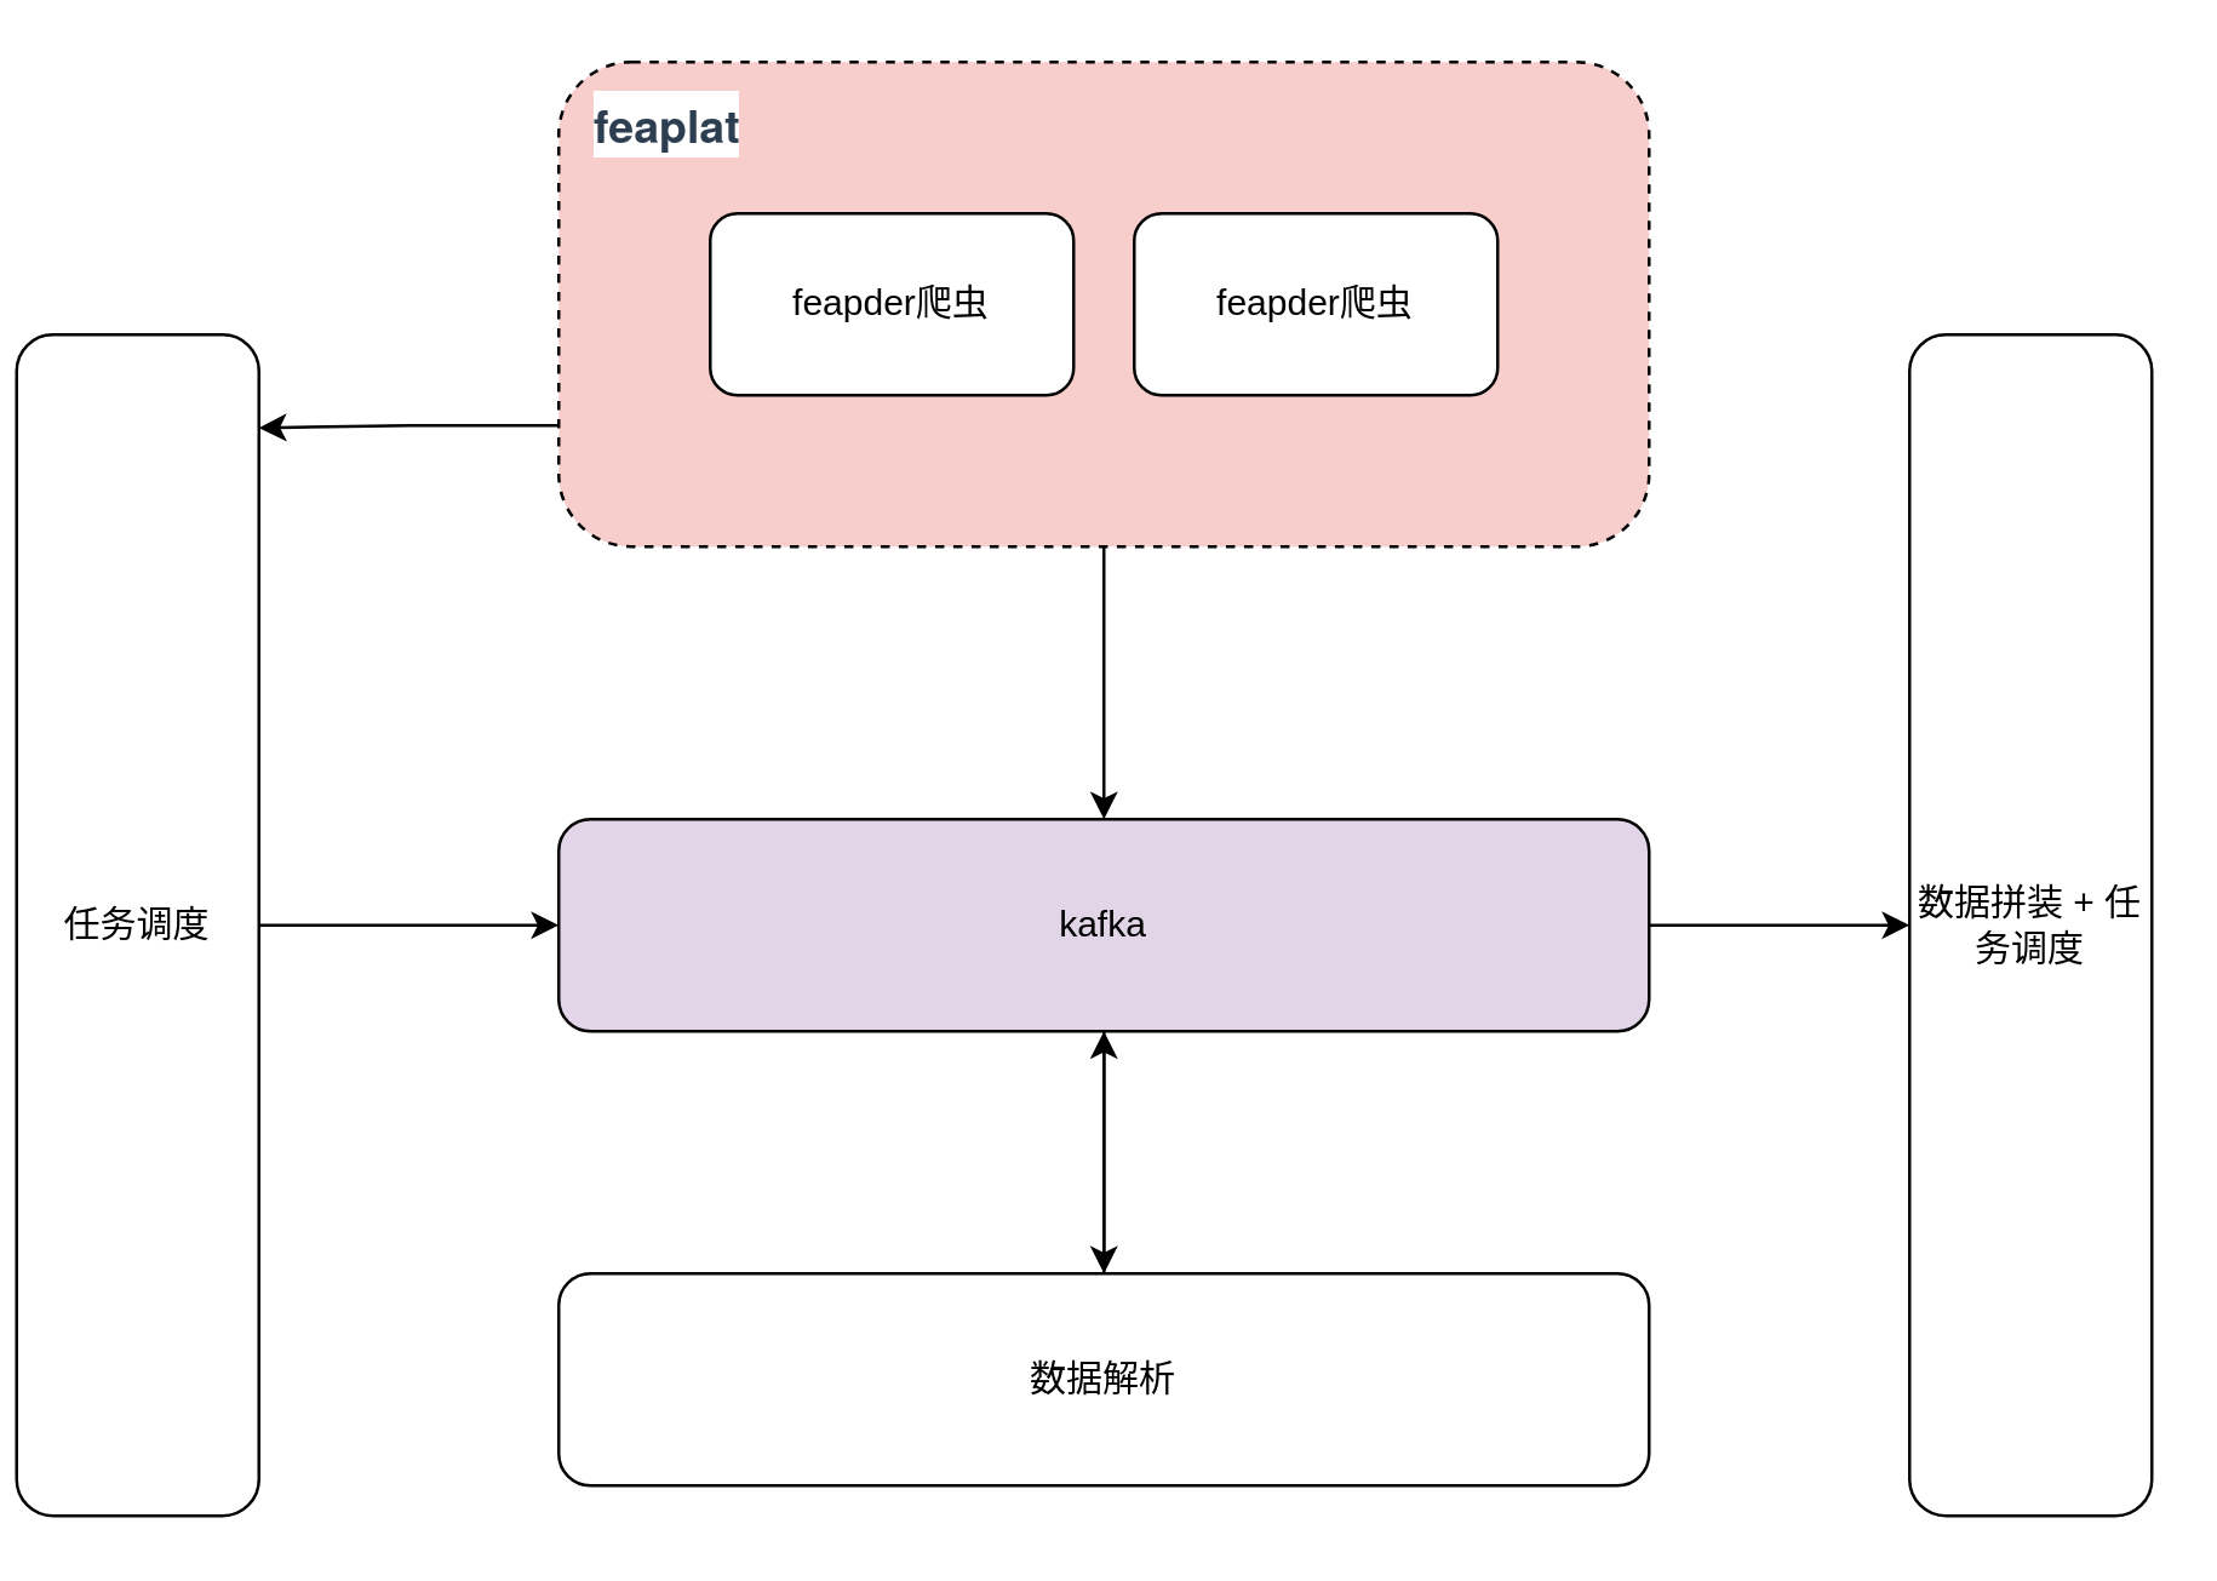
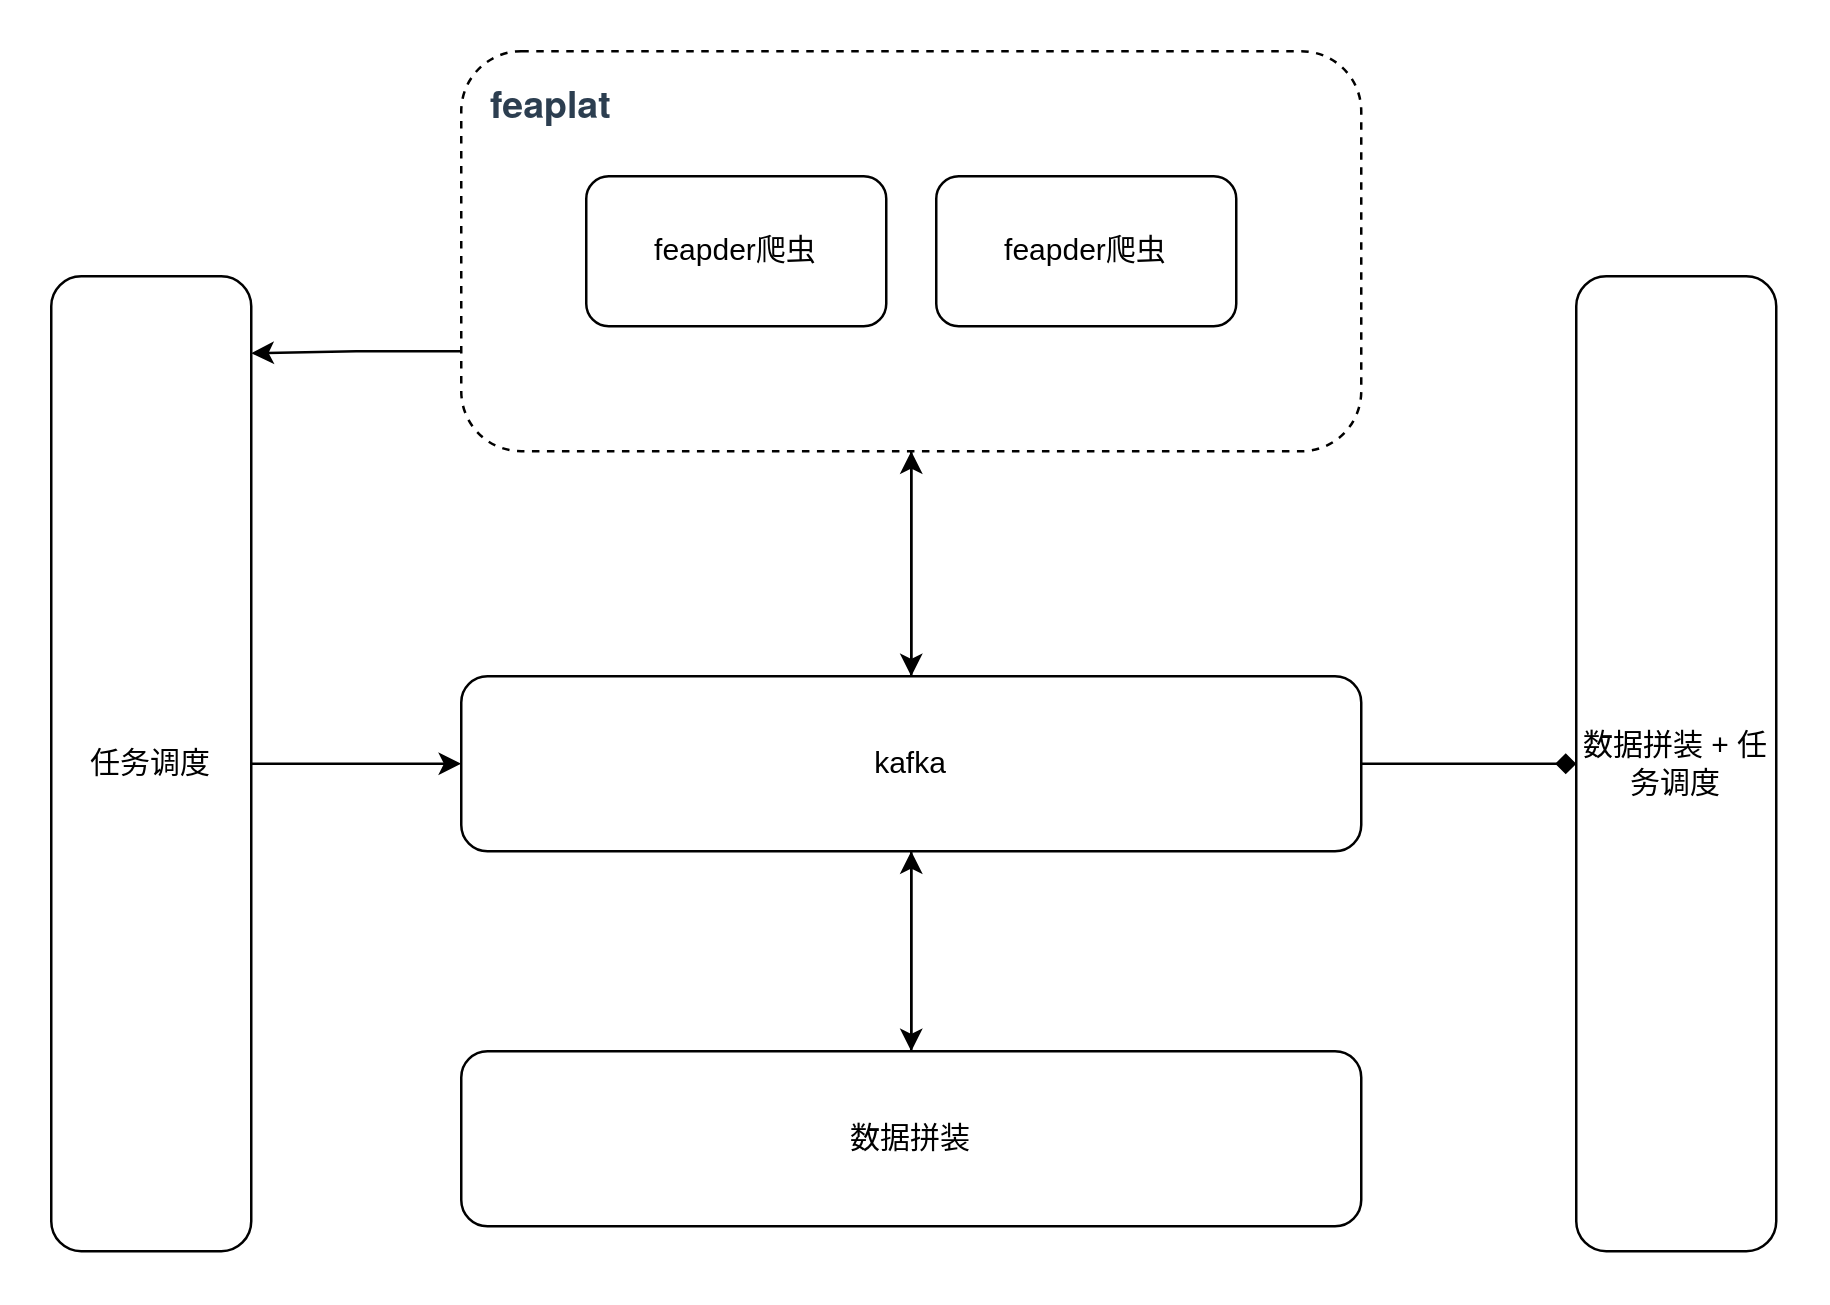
  <mxCell id="0" />
  <mxCell id="1" parent="0" />
  <mxCell id="2" style="edgeStyle=orthogonalEdgeStyle;rounded=0;orthogonalLoop=1;jettySize=auto;html=1;" edge="1" parent="1" source="4"><mxGeometry relative="1" as="geometry"><mxPoint x="364" y="270" as="targetPoint" /></mxGeometry></mxCell>
  <mxCell id="3" style="edgeStyle=orthogonalEdgeStyle;rounded=0;orthogonalLoop=1;jettySize=auto;html=1;exitX=0;exitY=0.75;exitDx=0;exitDy=0;entryX=1;entryY=0.079;entryDx=0;entryDy=0;entryPerimeter=0;" edge="1" parent="1" source="4" target="12"><mxGeometry relative="1" as="geometry" /></mxCell>
- <mxCell id="4" value="&lt;span style=&quot;box-sizing: border-box ; color: rgb(44 , 62 , 80) ; font-weight: 600 ; font-family: &amp;quot;source sans pro&amp;quot; , &amp;quot;helvetica neue&amp;quot; , &amp;quot;arial&amp;quot; , sans-serif ; font-size: 15px ; word-spacing: 0.8px ; background-color: rgb(255 , 255 , 255)&quot;&gt;feaplat&lt;/span&gt;" style="rounded=1;whiteSpace=wrap;html=1;dashed=1;align=left;verticalAlign=top;labelPosition=center;verticalLabelPosition=middle;spacingTop=5;spacingLeft=10;fillColor=#f8cecc;" parent="1" vertex="1"><mxGeometry x="184" y="20" width="360" height="160" as="geometry" /></mxCell>
+ <mxCell id="4" value="&lt;span style=&quot;box-sizing: border-box ; color: rgb(44 , 62 , 80) ; font-weight: 600 ; font-family: &amp;quot;source sans pro&amp;quot; , &amp;quot;helvetica neue&amp;quot; , &amp;quot;arial&amp;quot; , sans-serif ; font-size: 15px ; word-spacing: 0.8px ; background-color: rgb(255 , 255 , 255)&quot;&gt;feaplat&lt;/span&gt;" style="rounded=1;whiteSpace=wrap;html=1;dashed=1;align=left;verticalAlign=top;labelPosition=center;verticalLabelPosition=middle;spacingTop=5;spacingLeft=10;" parent="1" vertex="1"><mxGeometry x="184" y="20" width="360" height="160" as="geometry" /></mxCell>
  <mxCell id="5" value="feapder爬虫" style="rounded=1;whiteSpace=wrap;html=1;" parent="1" vertex="1"><mxGeometry x="234" y="70" width="120" height="60" as="geometry" /></mxCell>
  <mxCell id="6" value="feapder爬虫" style="rounded=1;whiteSpace=wrap;html=1;" parent="1" vertex="1"><mxGeometry x="374" y="70" width="120" height="60" as="geometry" /></mxCell>
+ <mxCell id="7" style="edgeStyle=orthogonalEdgeStyle;rounded=0;orthogonalLoop=1;jettySize=auto;html=1;entryX=0.5;entryY=1;entryDx=0;entryDy=0;" edge="1" parent="1" source="10" target="4"><mxGeometry relative="1" as="geometry"><Array as="points"><mxPoint x="364" y="230" /><mxPoint x="364" y="230" /></Array></mxGeometry></mxCell>
  <mxCell id="8" style="edgeStyle=orthogonalEdgeStyle;rounded=0;orthogonalLoop=1;jettySize=auto;html=1;entryX=0.5;entryY=0;entryDx=0;entryDy=0;" edge="1" parent="1" source="10" target="14"><mxGeometry relative="1" as="geometry" /></mxCell>
- <mxCell id="9" style="edgeStyle=orthogonalEdgeStyle;rounded=0;orthogonalLoop=1;jettySize=auto;html=1;exitX=1;exitY=0.5;exitDx=0;exitDy=0;entryX=0;entryY=0.5;entryDx=0;entryDy=0;" edge="1" parent="1" source="10" target="15"><mxGeometry relative="1" as="geometry" /></mxCell>
- <mxCell id="10" value="kafka" style="rounded=1;whiteSpace=wrap;html=1;fillColor=#e1d5e7;" vertex="1" parent="1"><mxGeometry x="184" y="270" width="360" height="70" as="geometry" /></mxCell>
+ <mxCell id="9" style="edgeStyle=orthogonalEdgeStyle;rounded=0;orthogonalLoop=1;jettySize=auto;html=1;exitX=1;exitY=0.5;exitDx=0;exitDy=0;entryX=0;entryY=0.5;entryDx=0;entryDy=0;endArrow=diamond;" edge="1" parent="1" source="10" target="15"><mxGeometry relative="1" as="geometry" /></mxCell>
+ <mxCell id="10" value="kafka" style="rounded=1;whiteSpace=wrap;html=1;" vertex="1" parent="1"><mxGeometry x="184" y="270" width="360" height="70" as="geometry" /></mxCell>
  <mxCell id="11" style="edgeStyle=orthogonalEdgeStyle;rounded=0;orthogonalLoop=1;jettySize=auto;html=1;entryX=0;entryY=0.5;entryDx=0;entryDy=0;" edge="1" parent="1" source="12" target="10"><mxGeometry relative="1" as="geometry" /></mxCell>
- <mxCell id="12" value="任务调度" style="rounded=1;whiteSpace=wrap;html=1;" vertex="1" parent="1"><mxGeometry x="5" y="110" width="80" height="390" as="geometry" /></mxCell>
+ <mxCell id="12" value="任务调度" style="rounded=1;whiteSpace=wrap;html=1;" vertex="1" parent="1"><mxGeometry x="20" y="110" width="80" height="390" as="geometry" /></mxCell>
  <mxCell id="13" style="edgeStyle=orthogonalEdgeStyle;rounded=0;orthogonalLoop=1;jettySize=auto;html=1;entryX=0.5;entryY=1;entryDx=0;entryDy=0;" edge="1" parent="1" source="14" target="10"><mxGeometry relative="1" as="geometry"><Array as="points"><mxPoint x="364" y="370" /><mxPoint x="364" y="370" /></Array></mxGeometry></mxCell>
- <mxCell id="14" value="数据解析" style="rounded=1;whiteSpace=wrap;html=1;" vertex="1" parent="1"><mxGeometry x="184" y="420" width="360" height="70" as="geometry" /></mxCell>
+ <mxCell id="14" value="数据拼装" style="rounded=1;whiteSpace=wrap;html=1;" vertex="1" parent="1"><mxGeometry x="184" y="420" width="360" height="70" as="geometry" /></mxCell>
  <mxCell id="15" value="数据拼装 + 任务调度" style="rounded=1;whiteSpace=wrap;html=1;" vertex="1" parent="1"><mxGeometry x="630" y="110" width="80" height="390" as="geometry" /></mxCell>
